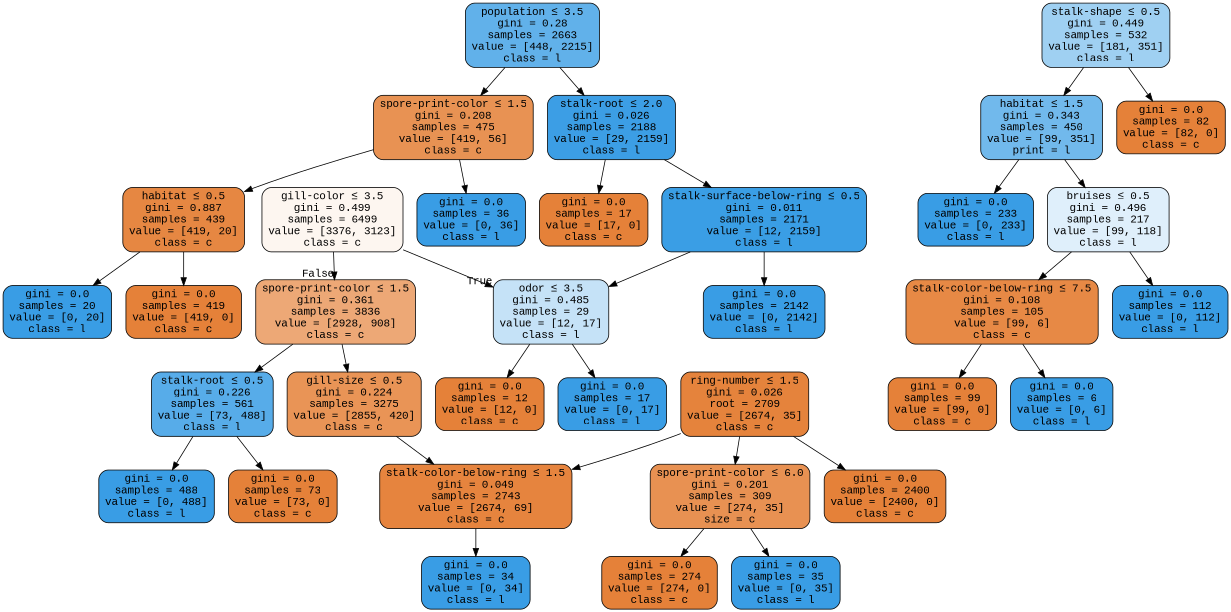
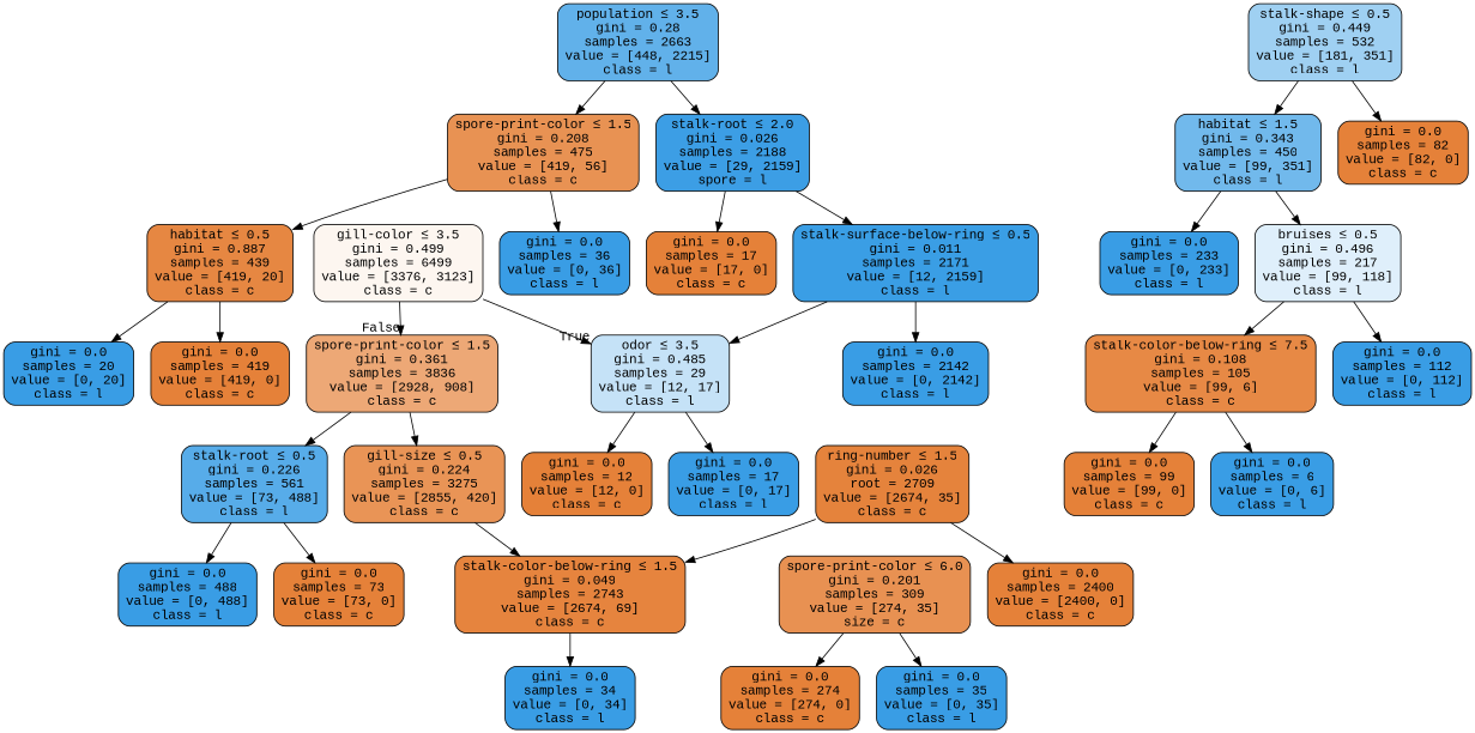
  digraph {
    fontname="Liberation Mono"
    node [color=black fillcolor="#399de5" fontname="Liberation Mono" shape=box style="filled, rounded"]
    edge [fontname="Liberation Mono"]
    n1 [fillcolor="#fdf6f0" label=<gill-color &le; 3.5<br/>gini = 0.499<br/>samples = 6499<br/>value = [3376, 3123]<br/>class = c>]
    n2 [fillcolor="#eda876" label=<spore-print-color &le; 1.5<br/>gini = 0.361<br/>samples = 3836<br/>value = [2928, 908]<br/>class = c>]
    n3 [fillcolor="#c5e2f7" label=<odor &le; 3.5<br/>gini = 0.485<br/>samples = 29<br/>value = [12, 17]<br/>class = l>]
    n4 [fillcolor="#61b1ea" label=<population &le; 3.5<br/>gini = 0.28<br/>samples = 2663<br/>value = [448, 2215]<br/>class = l>]
    n5 [fillcolor="#e89253" label=<spore-print-color &le; 1.5<br/>gini = 0.208<br/>samples = 475<br/>value = [419, 56]<br/>class = c>]
-   n6 [fillcolor="#3c9ee5" label=<stalk-root &le; 2.0<br/>gini = 0.026<br/>samples = 2188<br/>value = [29, 2159]<br/>class = l>]
+   n6 [fillcolor="#3c9ee5" label=<stalk-root &le; 2.0<br/>gini = 0.026<br/>samples = 2188<br/>value = [29, 2159]<br/>spore = l>]
    n7 [fillcolor="#57ace9" label=<stalk-root &le; 0.5<br/>gini = 0.226<br/>samples = 561<br/>value = [73, 488]<br/>class = l>]
    n8 [fillcolor="#e99456" label=<gill-size &le; 0.5<br/>gini = 0.224<br/>samples = 3275<br/>value = [2855, 420]<br/>class = c>]
    n9 [label=<gini = 0.0<br/>samples = 36<br/>value = [0, 36]<br/>class = l>]
    n10 [fillcolor="#e68742" label=<habitat &le; 0.5<br/>gini = 0.887<br/>samples = 439<br/>value = [419, 20]<br/>class = c>]
    n11 [fillcolor="#3a9ee5" label=<stalk-surface-below-ring &le; 0.5<br/>gini = 0.011<br/>samples = 2171<br/>value = [12, 2159]<br/>class = l>]
    n12 [fillcolor="#e58139" label=<gini = 0.0<br/>samples = 17<br/>value = [17, 0]<br/>class = c>]
    n13 [label=<gini = 0.0<br/>samples = 20<br/>value = [0, 20]<br/>class = l>]
    n14 [fillcolor="#e58139" label=<gini = 0.0<br/>samples = 419<br/>value = [419, 0]<br/>class = c>]
    n15 [label=<gini = 0.0<br/>samples = 2142<br/>value = [0, 2142]<br/>class = l>]
    n16 [label=<gini = 0.0<br/>samples = 17<br/>value = [0, 17]<br/>class = l>]
    n17 [fillcolor="#e58139" label=<gini = 0.0<br/>samples = 12<br/>value = [12, 0]<br/>class = c>]
    n18 [fillcolor="#e58139" label=<gini = 0.0<br/>samples = 73<br/>value = [73, 0]<br/>class = c>]
    n19 [label=<gini = 0.0<br/>samples = 488<br/>value = [0, 488]<br/>class = l>]
    n20 [fillcolor="#e6843e" label=<stalk-color-below-ring &le; 1.5<br/>gini = 0.049<br/>samples = 2743<br/>value = [2674, 69]<br/>class = c>]
    n21 [label=<gini = 0.0<br/>samples = 34<br/>value = [0, 34]<br/>class = l>]
    n22 [fillcolor="#9fd0f2" label=<stalk-shape &le; 0.5<br/>gini = 0.449<br/>samples = 532<br/>value = [181, 351]<br/>class = l>]
-   n23 [fillcolor="#71b9ec" label=<habitat &le; 1.5<br/>gini = 0.343<br/>samples = 450<br/>value = [99, 351]<br/>print = l>]
+   n23 [fillcolor="#71b9ec" label=<habitat &le; 1.5<br/>gini = 0.343<br/>samples = 450<br/>value = [99, 351]<br/>class = l>]
    n24 [fillcolor="#e58139" label=<gini = 0.0<br/>samples = 82<br/>value = [82, 0]<br/>class = c>]
    n25 [fillcolor="#e5833c" label=<ring-number &le; 1.5<br/>gini = 0.026<br/>root = 2709<br/>value = [2674, 35]<br/>class = c>]
    n26 [fillcolor="#e58139" label=<gini = 0.0<br/>samples = 2400<br/>value = [2400, 0]<br/>class = c>]
    n27 [fillcolor="#e89152" label=<spore-print-color &le; 6.0<br/>gini = 0.201<br/>samples = 309<br/>value = [274, 35]<br/>size = c>]
    n28 [label=<gini = 0.0<br/>samples = 35<br/>value = [0, 35]<br/>class = l>]
    n29 [fillcolor="#e58139" label=<gini = 0.0<br/>samples = 274<br/>value = [274, 0]<br/>class = c>]
    n30 [label=<gini = 0.0<br/>samples = 233<br/>value = [0, 233]<br/>class = l>]
    n31 [fillcolor="#dfeffb" label=<bruises &le; 0.5<br/>gini = 0.496<br/>samples = 217<br/>value = [99, 118]<br/>class = l>]
    n32 [fillcolor="#e78945" label=<stalk-color-below-ring &le; 7.5<br/>gini = 0.108<br/>samples = 105<br/>value = [99, 6]<br/>class = c>]
    n33 [label=<gini = 0.0<br/>samples = 112<br/>value = [0, 112]<br/>class = l>]
    n34 [fillcolor="#e58139" label=<gini = 0.0<br/>samples = 99<br/>value = [99, 0]<br/>class = c>]
    n35 [label=<gini = 0.0<br/>samples = 6<br/>value = [0, 6]<br/>class = l>]
    n1 -> n2 [headlabel=False labelangle=-45 labeldistance=2.5]
    n1 -> n3 [headlabel=True labelangle=45 labeldistance=2.5]
    n2 -> n7
    n2 -> n8
    n3 -> n16
    n3 -> n17
    n4 -> n5
    n4 -> n6
    n5 -> n9
    n5 -> n10
    n6 -> n11
    n6 -> n12
    n7 -> n18
    n7 -> n19
    n8 -> n20
    n10 -> n13
    n10 -> n14
    n11 -> n3
    n11 -> n15
    n20 -> n21
    n22 -> n23
    n22 -> n24
    n23 -> n30
    n23 -> n31
    n25 -> n20
    n25 -> n26
-   n25 -> n27
    n27 -> n28
    n27 -> n29
    n31 -> n32
    n31 -> n33
    n32 -> n34
    n32 -> n35
  }
